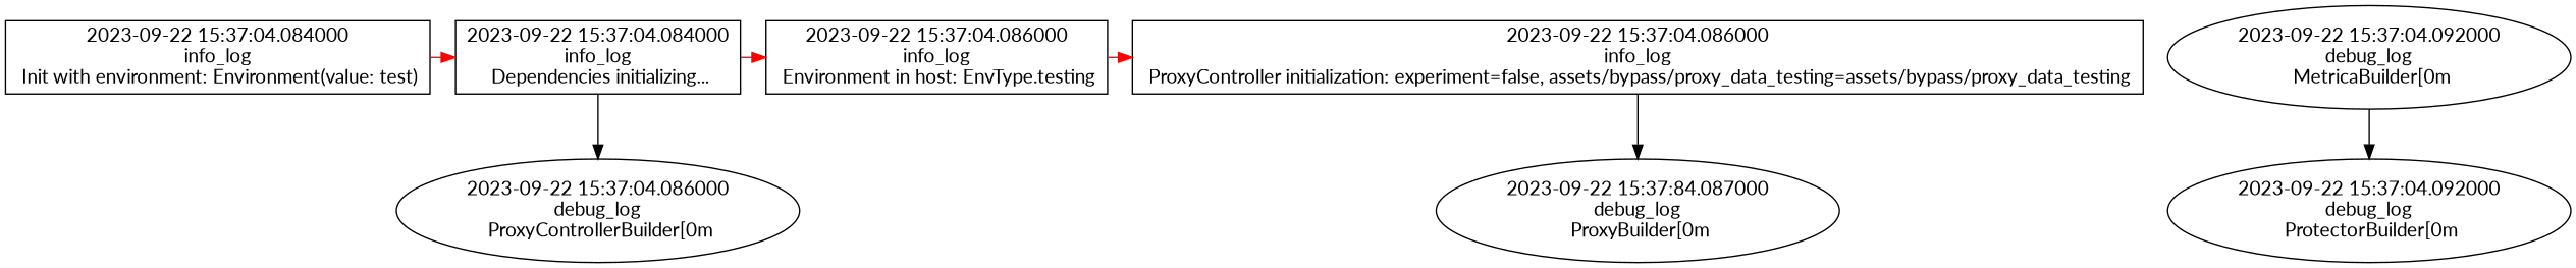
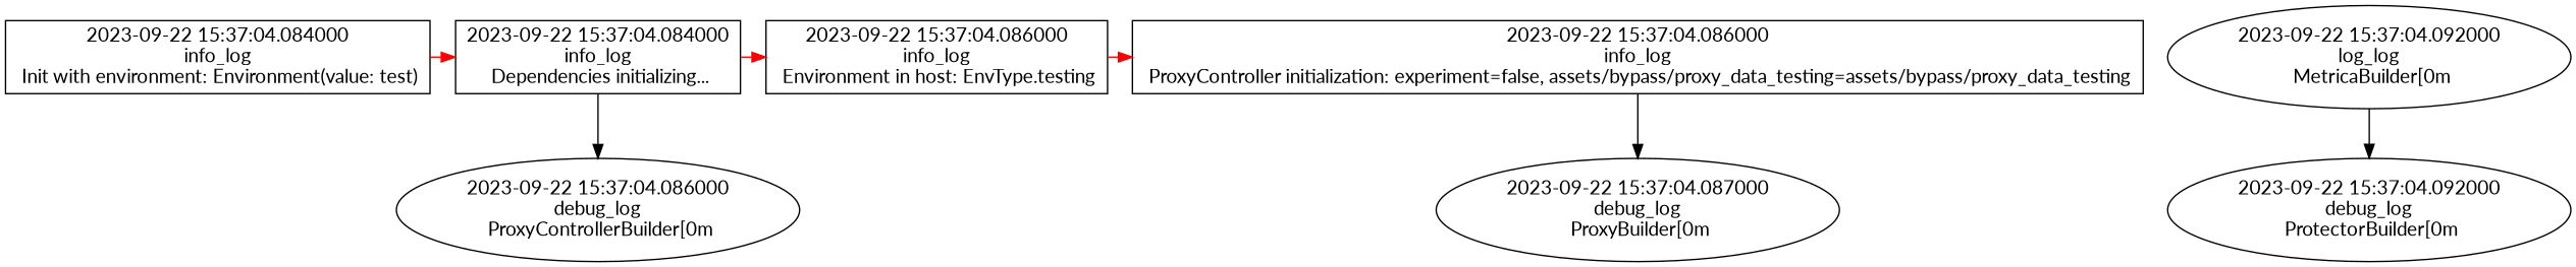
  digraph {
    fontname=Lato
    rankdir=TB
    node [fontname=Lato]
    edge [fontname=Lato]
    n1 [label="2023-09-22 15:37:04.084000\ninfo_log\n Init with environment: Environment(value: test)" shape=rectangle]
    n2 [label="2023-09-22 15:37:04.084000\ninfo_log\n Dependencies initializing..." shape=rectangle]
    n3 [label="2023-09-22 15:37:04.086000\ndebug_log\n ProxyControllerBuilder[0m"]
    n4 [label="2023-09-22 15:37:04.086000\ninfo_log\n Environment in host: EnvType.testing" shape=rectangle]
    n5 [label="2023-09-22 15:37:04.086000\ninfo_log\n ProxyController initialization: experiment=false, assets/bypass/proxy_data_testing=assets/bypass/proxy_data_testing" shape=rectangle]
-   n6 [label="2023-09-22 15:37:84.087000\ndebug_log\n ProxyBuilder[0m"]
-   n7 [label="2023-09-22 15:37:04.092000\ndebug_log\n MetricaBuilder[0m"]
+   n6 [label="2023-09-22 15:37:04.087000\ndebug_log\n ProxyBuilder[0m"]
+   n7 [label="2023-09-22 15:37:04.092000\nlog_log\n MetricaBuilder[0m"]
    n8 [label="2023-09-22 15:37:04.092000\ndebug_log\n ProtectorBuilder[0m"]
    n1 -> n2 [color=red constraint=false]
    n2 -> n3
    n2 -> n4 [color=red constraint=false]
    n4 -> n5 [color=red constraint=false]
    n5 -> n6
    n7 -> n8
  }
